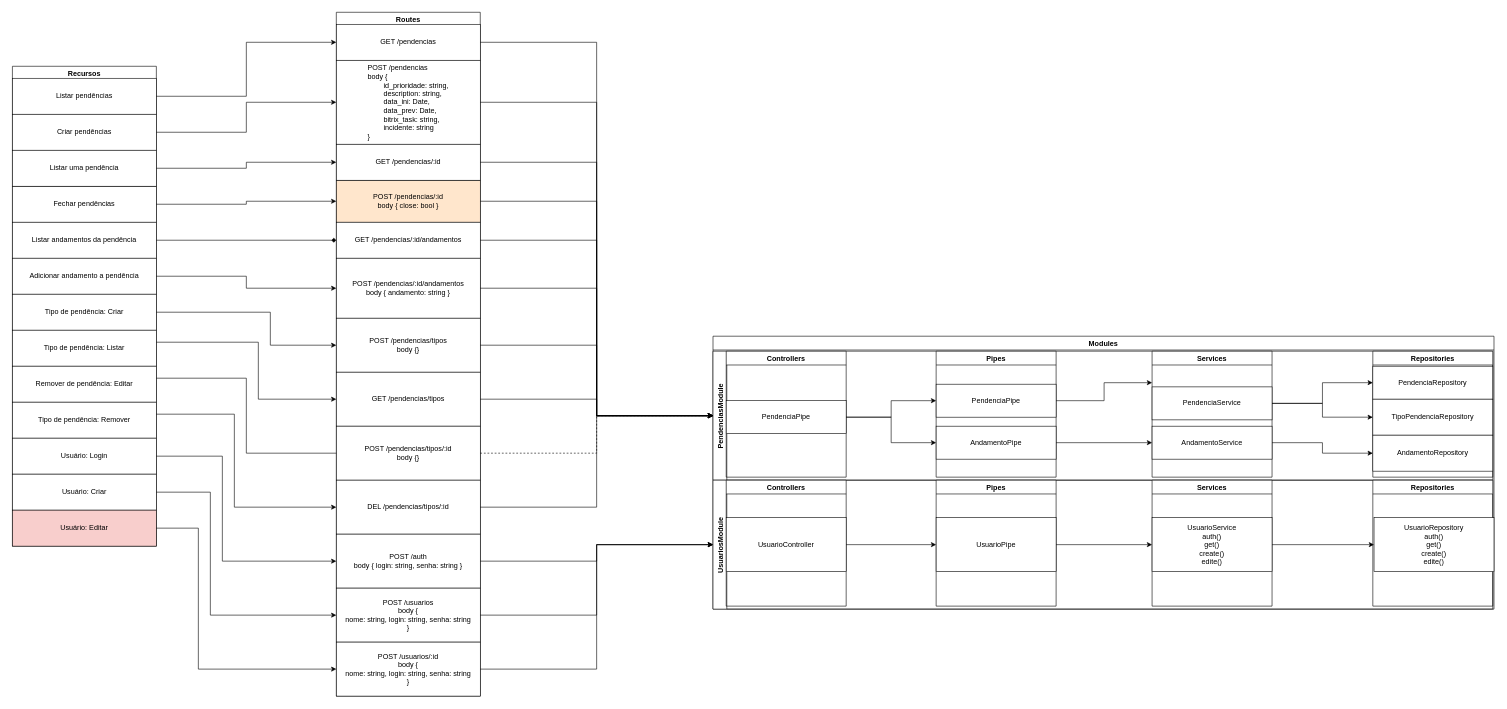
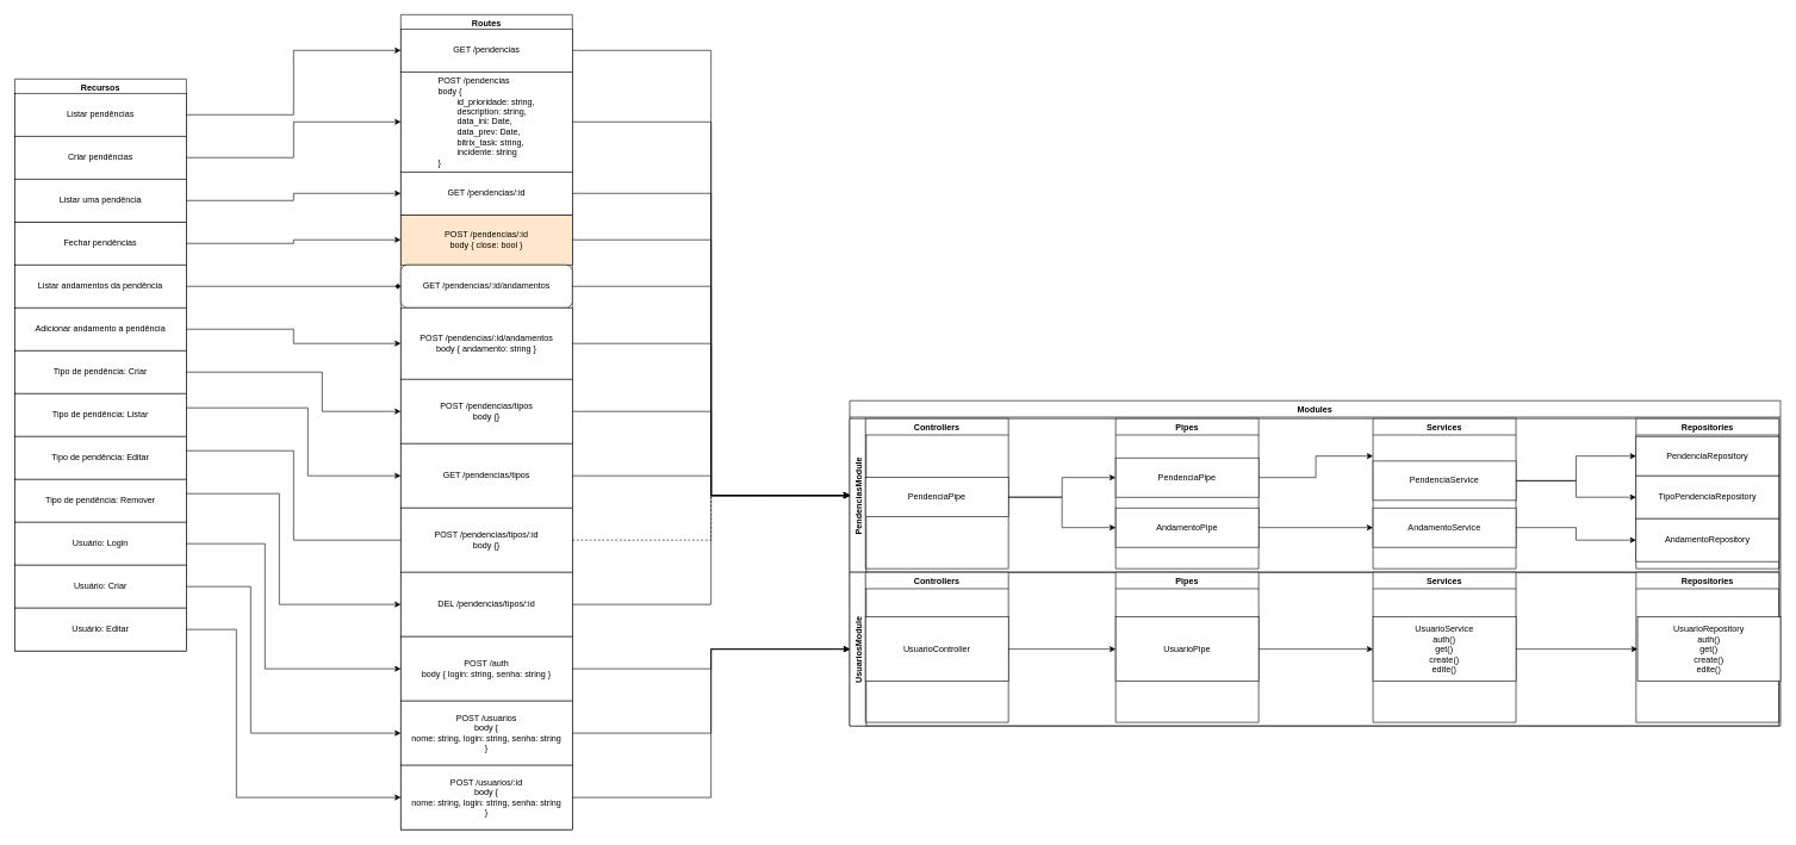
  <mxCell id="0" />
  <mxCell id="1" parent="0" />
  <mxCell id="2" value="Recursos" style="swimlane;" vertex="1" parent="1"><mxGeometry x="20" y="110" width="240" height="800" as="geometry" /></mxCell>
  <mxCell id="3" value="Listar pendências" style="rounded=0;whiteSpace=wrap;html=1;" vertex="1" parent="2"><mxGeometry y="20" width="240" height="60" as="geometry" /></mxCell>
  <mxCell id="4" value="Criar pendências" style="rounded=0;whiteSpace=wrap;html=1;" vertex="1" parent="2"><mxGeometry y="80" width="240" height="60" as="geometry" /></mxCell>
  <mxCell id="5" value="Fechar pendências" style="rounded=0;whiteSpace=wrap;html=1;" vertex="1" parent="2"><mxGeometry y="200" width="240" height="60" as="geometry" /></mxCell>
  <mxCell id="6" value="Listar andamentos da pendência" style="rounded=0;whiteSpace=wrap;html=1;" vertex="1" parent="2"><mxGeometry y="260" width="240" height="60" as="geometry" /></mxCell>
  <mxCell id="7" value="Adicionar andamento a pendência" style="rounded=0;whiteSpace=wrap;html=1;" vertex="1" parent="2"><mxGeometry y="320" width="240" height="60" as="geometry" /></mxCell>
  <mxCell id="8" value="Tipo de pendência: Criar" style="rounded=0;whiteSpace=wrap;html=1;" vertex="1" parent="2"><mxGeometry y="380" width="240" height="60" as="geometry" /></mxCell>
  <mxCell id="9" value="Tipo de pendência: Listar" style="rounded=0;whiteSpace=wrap;html=1;" vertex="1" parent="2"><mxGeometry y="440" width="240" height="60" as="geometry" /></mxCell>
- <mxCell id="10" value="Remover de pendência: Editar" style="rounded=0;whiteSpace=wrap;html=1;" vertex="1" parent="2"><mxGeometry y="500" width="240" height="60" as="geometry" /></mxCell>
+ <mxCell id="10" value="Tipo de pendência: Editar" style="rounded=0;whiteSpace=wrap;html=1;" vertex="1" parent="2"><mxGeometry y="500" width="240" height="60" as="geometry" /></mxCell>
  <mxCell id="11" value="Tipo de pendência: Remover" style="rounded=0;whiteSpace=wrap;html=1;" vertex="1" parent="2"><mxGeometry y="560" width="240" height="60" as="geometry" /></mxCell>
  <mxCell id="12" value="Listar uma pendência" style="rounded=0;whiteSpace=wrap;html=1;" vertex="1" parent="2"><mxGeometry y="140" width="240" height="60" as="geometry" /></mxCell>
  <mxCell id="13" value="Usuário: Login" style="rounded=0;whiteSpace=wrap;html=1;" vertex="1" parent="2"><mxGeometry y="620" width="240" height="60" as="geometry" /></mxCell>
  <mxCell id="14" value="Usuário: Criar" style="rounded=0;whiteSpace=wrap;html=1;" vertex="1" parent="2"><mxGeometry y="680" width="240" height="60" as="geometry" /></mxCell>
- <mxCell id="15" value="Usuário: Editar" style="rounded=0;whiteSpace=wrap;html=1;fillColor=#f8cecc;" vertex="1" parent="2"><mxGeometry y="740" width="240" height="60" as="geometry" /></mxCell>
+ <mxCell id="15" value="Usuário: Editar" style="rounded=0;whiteSpace=wrap;html=1;" vertex="1" parent="2"><mxGeometry y="740" width="240" height="60" as="geometry" /></mxCell>
  <mxCell id="16" value="Routes" style="swimlane;" vertex="1" parent="1"><mxGeometry x="560" y="20" width="240" height="1140" as="geometry" /></mxCell>
  <mxCell id="17" value="GET /pendencias" style="rounded=0;whiteSpace=wrap;html=1;" vertex="1" parent="16"><mxGeometry y="20" width="240" height="60" as="geometry" /></mxCell>
  <mxCell id="18" value="&lt;div style=&quot;text-align: left&quot;&gt;&lt;span&gt;POST /pendencias&lt;/span&gt;&lt;/div&gt;&lt;div style=&quot;text-align: left&quot;&gt;&lt;span&gt;body {&lt;/span&gt;&lt;/div&gt;&lt;div style=&quot;text-align: left&quot;&gt;&lt;span&gt;&lt;span style=&quot;white-space: pre&quot;&gt;&#09;&lt;/span&gt;id_prioridade: string,&lt;/span&gt;&lt;/div&gt;&lt;div style=&quot;text-align: left&quot;&gt;&lt;span&gt;&amp;nbsp;&lt;/span&gt;&lt;span style=&quot;white-space: pre&quot;&gt;&#09;&lt;/span&gt;&lt;span&gt;d&lt;/span&gt;&lt;span&gt;escription: string,&amp;nbsp;&lt;/span&gt;&lt;/div&gt;&lt;div style=&quot;text-align: left&quot;&gt;&lt;span&gt;&lt;span style=&quot;white-space: pre&quot;&gt;&#09;&lt;/span&gt;data_ini: Date,&lt;/span&gt;&lt;/div&gt;&lt;div style=&quot;text-align: left&quot;&gt;&lt;span&gt;&lt;span style=&quot;white-space: pre&quot;&gt;&#09;&lt;/span&gt;data_prev: Date,&lt;br&gt;&lt;/span&gt;&lt;/div&gt;&lt;div style=&quot;text-align: left&quot;&gt;&lt;span&gt;&lt;span style=&quot;white-space: pre&quot;&gt;&#09;&lt;/span&gt;bitrix_task: string,&lt;br&gt;&lt;/span&gt;&lt;/div&gt;&lt;div style=&quot;text-align: left&quot;&gt;&lt;span&gt;&lt;span style=&quot;white-space: pre&quot;&gt;&#09;&lt;/span&gt;incidente: string&lt;/span&gt;&lt;/div&gt;&lt;div style=&quot;text-align: left&quot;&gt;&lt;span&gt;}&lt;/span&gt;&lt;/div&gt;" style="rounded=0;whiteSpace=wrap;html=1;" vertex="1" parent="16"><mxGeometry y="80" width="240" height="140" as="geometry" /></mxCell>
  <mxCell id="19" value="POST /pendencias/:id&lt;br&gt;body { close: bool }" style="rounded=0;whiteSpace=wrap;html=1;fillColor=#ffe6cc;" vertex="1" parent="16"><mxGeometry y="280" width="240" height="70" as="geometry" /></mxCell>
  <mxCell id="20" value="GET /pendencias/:id" style="rounded=0;whiteSpace=wrap;html=1;" vertex="1" parent="16"><mxGeometry y="220" width="240" height="60" as="geometry" /></mxCell>
- <mxCell id="21" value="GET /pendencias/:id/andamentos" style="rounded=0;whiteSpace=wrap;html=1;" vertex="1" parent="16"><mxGeometry y="350" width="240" height="60" as="geometry" /></mxCell>
+ <mxCell id="21" value="GET /pendencias/:id/andamentos" style="whiteSpace=wrap;html=1;rounded=1;" vertex="1" parent="16"><mxGeometry y="350" width="240" height="60" as="geometry" /></mxCell>
  <mxCell id="22" value="POST /pendencias/:id/andamentos&lt;br&gt;body { andamento: string }" style="rounded=0;whiteSpace=wrap;html=1;" vertex="1" parent="16"><mxGeometry y="410" width="240" height="100" as="geometry" /></mxCell>
  <mxCell id="23" value="POST /pendencias/tipos&lt;br&gt;body {}" style="rounded=0;whiteSpace=wrap;html=1;" vertex="1" parent="16"><mxGeometry y="510" width="240" height="90" as="geometry" /></mxCell>
  <mxCell id="24" value="GET /pendencias/tipos" style="rounded=0;whiteSpace=wrap;html=1;" vertex="1" parent="16"><mxGeometry y="600" width="240" height="90" as="geometry" /></mxCell>
  <mxCell id="25" value="POST /pendencias/tipos/:id&lt;br&gt;body {}" style="rounded=0;whiteSpace=wrap;html=1;" vertex="1" parent="16"><mxGeometry y="690" width="240" height="90" as="geometry" /></mxCell>
  <mxCell id="26" value="DEL /pendencias/tipos/:id" style="rounded=0;whiteSpace=wrap;html=1;" vertex="1" parent="16"><mxGeometry y="780" width="240" height="90" as="geometry" /></mxCell>
  <mxCell id="27" value="POST /auth&lt;br&gt;body { login: string, senha: string }" style="rounded=0;whiteSpace=wrap;html=1;" vertex="1" parent="16"><mxGeometry y="870" width="240" height="90" as="geometry" /></mxCell>
  <mxCell id="28" value="POST /usuarios&lt;br&gt;body { &lt;br&gt;nome: string, login: string, senha: string &lt;br&gt;}" style="rounded=0;whiteSpace=wrap;html=1;" vertex="1" parent="16"><mxGeometry y="960" width="240" height="90" as="geometry" /></mxCell>
  <mxCell id="29" value="POST /usuarios/:id&lt;br&gt;body { &lt;br&gt;nome: string, login: string, senha: string &lt;br&gt;}" style="rounded=0;whiteSpace=wrap;html=1;" vertex="1" parent="16"><mxGeometry y="1050" width="240" height="90" as="geometry" /></mxCell>
  <mxCell id="30" style="edgeStyle=orthogonalEdgeStyle;rounded=0;orthogonalLoop=1;jettySize=auto;html=1;entryX=0;entryY=0.5;entryDx=0;entryDy=0;" edge="1" parent="1" source="3" target="17"><mxGeometry relative="1" as="geometry"><mxPoint x="610" y="100" as="targetPoint" /></mxGeometry></mxCell>
  <mxCell id="31" style="edgeStyle=orthogonalEdgeStyle;rounded=0;orthogonalLoop=1;jettySize=auto;html=1;" edge="1" parent="1" source="4" target="18"><mxGeometry relative="1" as="geometry" /></mxCell>
  <mxCell id="32" style="edgeStyle=orthogonalEdgeStyle;rounded=0;orthogonalLoop=1;jettySize=auto;html=1;entryX=0;entryY=0.5;entryDx=0;entryDy=0;" edge="1" parent="1" source="5" target="19"><mxGeometry relative="1" as="geometry" /></mxCell>
  <mxCell id="33" style="edgeStyle=orthogonalEdgeStyle;rounded=0;orthogonalLoop=1;jettySize=auto;html=1;entryX=0;entryY=0.5;entryDx=0;entryDy=0;" edge="1" parent="1" source="12" target="20"><mxGeometry relative="1" as="geometry" /></mxCell>
  <mxCell id="34" style="edgeStyle=orthogonalEdgeStyle;rounded=0;orthogonalLoop=1;jettySize=auto;html=1;entryX=0;entryY=0.5;entryDx=0;entryDy=0;endArrow=diamond;" edge="1" parent="1" source="6" target="21"><mxGeometry relative="1" as="geometry" /></mxCell>
  <mxCell id="35" style="edgeStyle=orthogonalEdgeStyle;rounded=0;orthogonalLoop=1;jettySize=auto;html=1;" edge="1" parent="1" source="7" target="22"><mxGeometry relative="1" as="geometry" /></mxCell>
  <mxCell id="36" value="Modules" style="swimlane;" vertex="1" parent="1"><mxGeometry x="1188" y="560" width="1302" height="455" as="geometry" /></mxCell>
  <mxCell id="37" value="PendenciasModule" style="swimlane;horizontal=0;" vertex="1" parent="36"><mxGeometry y="25" width="1300" height="215" as="geometry" /></mxCell>
  <mxCell id="38" value="Controllers" style="swimlane;" vertex="1" parent="37"><mxGeometry x="22" width="200" height="210" as="geometry" /></mxCell>
  <mxCell id="39" value="PendenciaPipe" style="rounded=0;whiteSpace=wrap;html=1;" vertex="1" parent="38"><mxGeometry y="82.5" width="200" height="55" as="geometry" /></mxCell>
  <mxCell id="40" value="Pipes" style="swimlane;" vertex="1" parent="37"><mxGeometry x="372" width="200" height="210" as="geometry" /></mxCell>
  <mxCell id="41" value="PendenciaPipe" style="rounded=0;whiteSpace=wrap;html=1;" vertex="1" parent="40"><mxGeometry y="55" width="200" height="55" as="geometry" /></mxCell>
  <mxCell id="42" value="AndamentoPipe" style="rounded=0;whiteSpace=wrap;html=1;" vertex="1" parent="40"><mxGeometry y="125" width="200" height="55" as="geometry" /></mxCell>
  <mxCell id="43" value="Services" style="swimlane;" vertex="1" parent="37"><mxGeometry x="732" width="200" height="210" as="geometry" /></mxCell>
  <mxCell id="44" value="PendenciaService" style="rounded=0;whiteSpace=wrap;html=1;" vertex="1" parent="43"><mxGeometry y="59.5" width="200" height="55" as="geometry" /></mxCell>
  <mxCell id="45" value="AndamentoService" style="rounded=0;whiteSpace=wrap;html=1;" vertex="1" parent="43"><mxGeometry y="125" width="200" height="55" as="geometry" /></mxCell>
  <mxCell id="46" value="Repositories" style="swimlane;" vertex="1" parent="37"><mxGeometry x="1100" width="200" height="210" as="geometry" /></mxCell>
  <mxCell id="47" value="PendenciaRepository" style="rounded=0;whiteSpace=wrap;html=1;" vertex="1" parent="46"><mxGeometry y="25" width="200" height="55" as="geometry" /></mxCell>
  <mxCell id="48" value="TipoPendenciaRepository" style="rounded=0;whiteSpace=wrap;html=1;" vertex="1" parent="46"><mxGeometry y="80" width="200" height="60" as="geometry" /></mxCell>
  <mxCell id="49" value="AndamentoRepository" style="rounded=0;whiteSpace=wrap;html=1;" vertex="1" parent="46"><mxGeometry y="140" width="200" height="60" as="geometry" /></mxCell>
  <mxCell id="50" style="edgeStyle=orthogonalEdgeStyle;rounded=0;orthogonalLoop=1;jettySize=auto;html=1;entryX=0;entryY=0.5;entryDx=0;entryDy=0;" edge="1" parent="37" source="44" target="47"><mxGeometry relative="1" as="geometry" /></mxCell>
  <mxCell id="51" style="edgeStyle=orthogonalEdgeStyle;rounded=0;orthogonalLoop=1;jettySize=auto;html=1;" edge="1" parent="37" source="44" target="48"><mxGeometry relative="1" as="geometry" /></mxCell>
  <mxCell id="52" style="edgeStyle=orthogonalEdgeStyle;rounded=0;orthogonalLoop=1;jettySize=auto;html=1;" edge="1" parent="37" source="45" target="49"><mxGeometry relative="1" as="geometry" /></mxCell>
  <mxCell id="53" style="edgeStyle=orthogonalEdgeStyle;rounded=0;orthogonalLoop=1;jettySize=auto;html=1;entryX=0;entryY=0.25;entryDx=0;entryDy=0;" edge="1" parent="37" source="41" target="43"><mxGeometry relative="1" as="geometry" /></mxCell>
  <mxCell id="54" style="edgeStyle=orthogonalEdgeStyle;rounded=0;orthogonalLoop=1;jettySize=auto;html=1;entryX=0;entryY=0.5;entryDx=0;entryDy=0;" edge="1" parent="37" source="42" target="45"><mxGeometry relative="1" as="geometry" /></mxCell>
  <mxCell id="55" style="edgeStyle=orthogonalEdgeStyle;rounded=0;orthogonalLoop=1;jettySize=auto;html=1;entryX=0;entryY=0.5;entryDx=0;entryDy=0;" edge="1" parent="37" source="39" target="41"><mxGeometry relative="1" as="geometry" /></mxCell>
  <mxCell id="56" style="edgeStyle=orthogonalEdgeStyle;rounded=0;orthogonalLoop=1;jettySize=auto;html=1;" edge="1" parent="37" source="39" target="42"><mxGeometry relative="1" as="geometry" /></mxCell>
  <mxCell id="57" value="UsuariosModule" style="swimlane;horizontal=0;" vertex="1" parent="36"><mxGeometry y="240" width="1300" height="215" as="geometry" /></mxCell>
  <mxCell id="58" value="Controllers" style="swimlane;" vertex="1" parent="57"><mxGeometry x="22" width="200" height="210" as="geometry" /></mxCell>
  <mxCell id="59" value="UsuarioController" style="rounded=0;whiteSpace=wrap;html=1;" vertex="1" parent="58"><mxGeometry y="62.5" width="200" height="90" as="geometry" /></mxCell>
  <mxCell id="60" value="Pipes" style="swimlane;" vertex="1" parent="57"><mxGeometry x="372" width="200" height="210" as="geometry" /></mxCell>
  <mxCell id="61" value="UsuarioPipe" style="rounded=0;whiteSpace=wrap;html=1;" vertex="1" parent="60"><mxGeometry y="62.5" width="200" height="90" as="geometry" /></mxCell>
  <mxCell id="62" value="Services" style="swimlane;" vertex="1" parent="57"><mxGeometry x="732" width="200" height="210" as="geometry" /></mxCell>
  <mxCell id="63" value="UsuarioService&lt;br&gt;auth()&lt;br&gt;get()&lt;br&gt;create()&lt;br&gt;edite()" style="rounded=0;whiteSpace=wrap;html=1;" vertex="1" parent="62"><mxGeometry y="62.5" width="200" height="90" as="geometry" /></mxCell>
  <mxCell id="64" value="Repositories" style="swimlane;" vertex="1" parent="57"><mxGeometry x="1100" width="200" height="210" as="geometry" /></mxCell>
  <mxCell id="65" value="UsuarioRepository&lt;br&gt;auth()&lt;br&gt;get()&lt;br&gt;create()&lt;br&gt;edite()" style="rounded=0;whiteSpace=wrap;html=1;" vertex="1" parent="64"><mxGeometry x="2" y="62.5" width="200" height="90" as="geometry" /></mxCell>
  <mxCell id="66" style="edgeStyle=orthogonalEdgeStyle;rounded=0;orthogonalLoop=1;jettySize=auto;html=1;entryX=0;entryY=0.5;entryDx=0;entryDy=0;" edge="1" parent="57" source="63" target="65"><mxGeometry relative="1" as="geometry" /></mxCell>
  <mxCell id="67" style="edgeStyle=orthogonalEdgeStyle;rounded=0;orthogonalLoop=1;jettySize=auto;html=1;entryX=0;entryY=0.5;entryDx=0;entryDy=0;" edge="1" parent="57" source="59" target="61"><mxGeometry relative="1" as="geometry" /></mxCell>
  <mxCell id="68" style="edgeStyle=orthogonalEdgeStyle;rounded=0;orthogonalLoop=1;jettySize=auto;html=1;entryX=0;entryY=0.5;entryDx=0;entryDy=0;" edge="1" parent="57" source="61" target="63"><mxGeometry relative="1" as="geometry" /></mxCell>
  <mxCell id="69" style="edgeStyle=orthogonalEdgeStyle;rounded=0;orthogonalLoop=1;jettySize=auto;html=1;" edge="1" parent="1" source="8" target="23"><mxGeometry relative="1" as="geometry"><Array as="points"><mxPoint x="450" y="520" /><mxPoint x="450" y="575" /></Array></mxGeometry></mxCell>
  <mxCell id="70" style="edgeStyle=orthogonalEdgeStyle;rounded=0;orthogonalLoop=1;jettySize=auto;html=1;entryX=0;entryY=0.5;entryDx=0;entryDy=0;" edge="1" parent="1" source="9" target="24"><mxGeometry relative="1" as="geometry"><Array as="points"><mxPoint x="430" y="570" /><mxPoint x="430" y="665" /></Array></mxGeometry></mxCell>
  <mxCell id="71" style="edgeStyle=orthogonalEdgeStyle;rounded=0;orthogonalLoop=1;jettySize=auto;html=1;entryX=0;entryY=0.5;entryDx=0;entryDy=0;endArrow=none;" edge="1" parent="1" source="10" target="25"><mxGeometry relative="1" as="geometry"><Array as="points"><mxPoint x="410" y="630" /><mxPoint x="410" y="755" /></Array></mxGeometry></mxCell>
  <mxCell id="72" style="edgeStyle=orthogonalEdgeStyle;rounded=0;orthogonalLoop=1;jettySize=auto;html=1;entryX=0;entryY=0.5;entryDx=0;entryDy=0;" edge="1" parent="1" source="11" target="26"><mxGeometry relative="1" as="geometry"><Array as="points"><mxPoint x="390" y="690" /><mxPoint x="390" y="845" /></Array></mxGeometry></mxCell>
  <mxCell id="73" style="edgeStyle=orthogonalEdgeStyle;rounded=0;orthogonalLoop=1;jettySize=auto;html=1;entryX=0;entryY=0.5;entryDx=0;entryDy=0;" edge="1" parent="1" source="13" target="27"><mxGeometry relative="1" as="geometry"><Array as="points"><mxPoint x="370" y="760" /><mxPoint x="370" y="935" /></Array></mxGeometry></mxCell>
  <mxCell id="74" style="edgeStyle=orthogonalEdgeStyle;rounded=0;orthogonalLoop=1;jettySize=auto;html=1;entryX=0;entryY=0.5;entryDx=0;entryDy=0;" edge="1" parent="1" source="14" target="28"><mxGeometry relative="1" as="geometry"><Array as="points"><mxPoint x="350" y="820" /><mxPoint x="350" y="1025" /></Array></mxGeometry></mxCell>
  <mxCell id="75" style="edgeStyle=orthogonalEdgeStyle;rounded=0;orthogonalLoop=1;jettySize=auto;html=1;entryX=0;entryY=0.5;entryDx=0;entryDy=0;" edge="1" parent="1" source="15" target="29"><mxGeometry relative="1" as="geometry"><Array as="points"><mxPoint x="330" y="880" /><mxPoint x="330" y="1115" /></Array></mxGeometry></mxCell>
  <mxCell id="76" style="edgeStyle=orthogonalEdgeStyle;rounded=0;orthogonalLoop=1;jettySize=auto;html=1;entryX=0;entryY=0.5;entryDx=0;entryDy=0;" edge="1" parent="1" source="29" target="57"><mxGeometry relative="1" as="geometry"><mxPoint x="890" y="630" as="targetPoint" /></mxGeometry></mxCell>
  <mxCell id="77" style="edgeStyle=orthogonalEdgeStyle;rounded=0;orthogonalLoop=1;jettySize=auto;html=1;entryX=0;entryY=0.5;entryDx=0;entryDy=0;" edge="1" parent="1" source="28" target="57"><mxGeometry relative="1" as="geometry"><mxPoint x="930" y="770" as="targetPoint" /></mxGeometry></mxCell>
  <mxCell id="78" style="edgeStyle=orthogonalEdgeStyle;rounded=0;orthogonalLoop=1;jettySize=auto;html=1;entryX=0;entryY=0.5;entryDx=0;entryDy=0;" edge="1" parent="1" source="27" target="57"><mxGeometry relative="1" as="geometry" /></mxCell>
  <mxCell id="79" style="edgeStyle=orthogonalEdgeStyle;rounded=0;orthogonalLoop=1;jettySize=auto;html=1;entryX=0;entryY=0.5;entryDx=0;entryDy=0;" edge="1" parent="1" source="26" target="37"><mxGeometry relative="1" as="geometry"><mxPoint x="1090" y="690" as="targetPoint" /></mxGeometry></mxCell>
  <mxCell id="80" style="edgeStyle=orthogonalEdgeStyle;rounded=0;orthogonalLoop=1;jettySize=auto;html=1;entryX=0;entryY=0.5;entryDx=0;entryDy=0;dashed=1;" edge="1" parent="1" source="25" target="37"><mxGeometry relative="1" as="geometry"><mxPoint x="1120" y="690" as="targetPoint" /></mxGeometry></mxCell>
  <mxCell id="81" style="edgeStyle=orthogonalEdgeStyle;rounded=0;orthogonalLoop=1;jettySize=auto;html=1;entryX=0;entryY=0.5;entryDx=0;entryDy=0;" edge="1" parent="1" source="24" target="37"><mxGeometry relative="1" as="geometry"><mxPoint x="1030" y="620" as="targetPoint" /></mxGeometry></mxCell>
  <mxCell id="82" style="edgeStyle=orthogonalEdgeStyle;rounded=0;orthogonalLoop=1;jettySize=auto;html=1;entryX=0;entryY=0.5;entryDx=0;entryDy=0;" edge="1" parent="1" source="23" target="37"><mxGeometry relative="1" as="geometry" /></mxCell>
  <mxCell id="83" style="edgeStyle=orthogonalEdgeStyle;rounded=0;orthogonalLoop=1;jettySize=auto;html=1;entryX=0;entryY=0.5;entryDx=0;entryDy=0;" edge="1" parent="1" source="22" target="37"><mxGeometry relative="1" as="geometry" /></mxCell>
  <mxCell id="84" style="edgeStyle=orthogonalEdgeStyle;rounded=0;orthogonalLoop=1;jettySize=auto;html=1;entryX=0;entryY=0.5;entryDx=0;entryDy=0;" edge="1" parent="1" source="21" target="37"><mxGeometry relative="1" as="geometry" /></mxCell>
  <mxCell id="85" style="edgeStyle=orthogonalEdgeStyle;rounded=0;orthogonalLoop=1;jettySize=auto;html=1;entryX=0;entryY=0.5;entryDx=0;entryDy=0;" edge="1" parent="1" source="19" target="37"><mxGeometry relative="1" as="geometry" /></mxCell>
  <mxCell id="86" style="edgeStyle=orthogonalEdgeStyle;rounded=0;orthogonalLoop=1;jettySize=auto;html=1;entryX=0;entryY=0.5;entryDx=0;entryDy=0;" edge="1" parent="1" source="20" target="37"><mxGeometry relative="1" as="geometry" /></mxCell>
  <mxCell id="87" style="edgeStyle=orthogonalEdgeStyle;rounded=0;orthogonalLoop=1;jettySize=auto;html=1;entryX=0;entryY=0.5;entryDx=0;entryDy=0;" edge="1" parent="1" source="18" target="37"><mxGeometry relative="1" as="geometry" /></mxCell>
  <mxCell id="88" style="edgeStyle=orthogonalEdgeStyle;rounded=0;orthogonalLoop=1;jettySize=auto;html=1;entryX=0;entryY=0.5;entryDx=0;entryDy=0;" edge="1" parent="1" source="17" target="37"><mxGeometry relative="1" as="geometry" /></mxCell>
